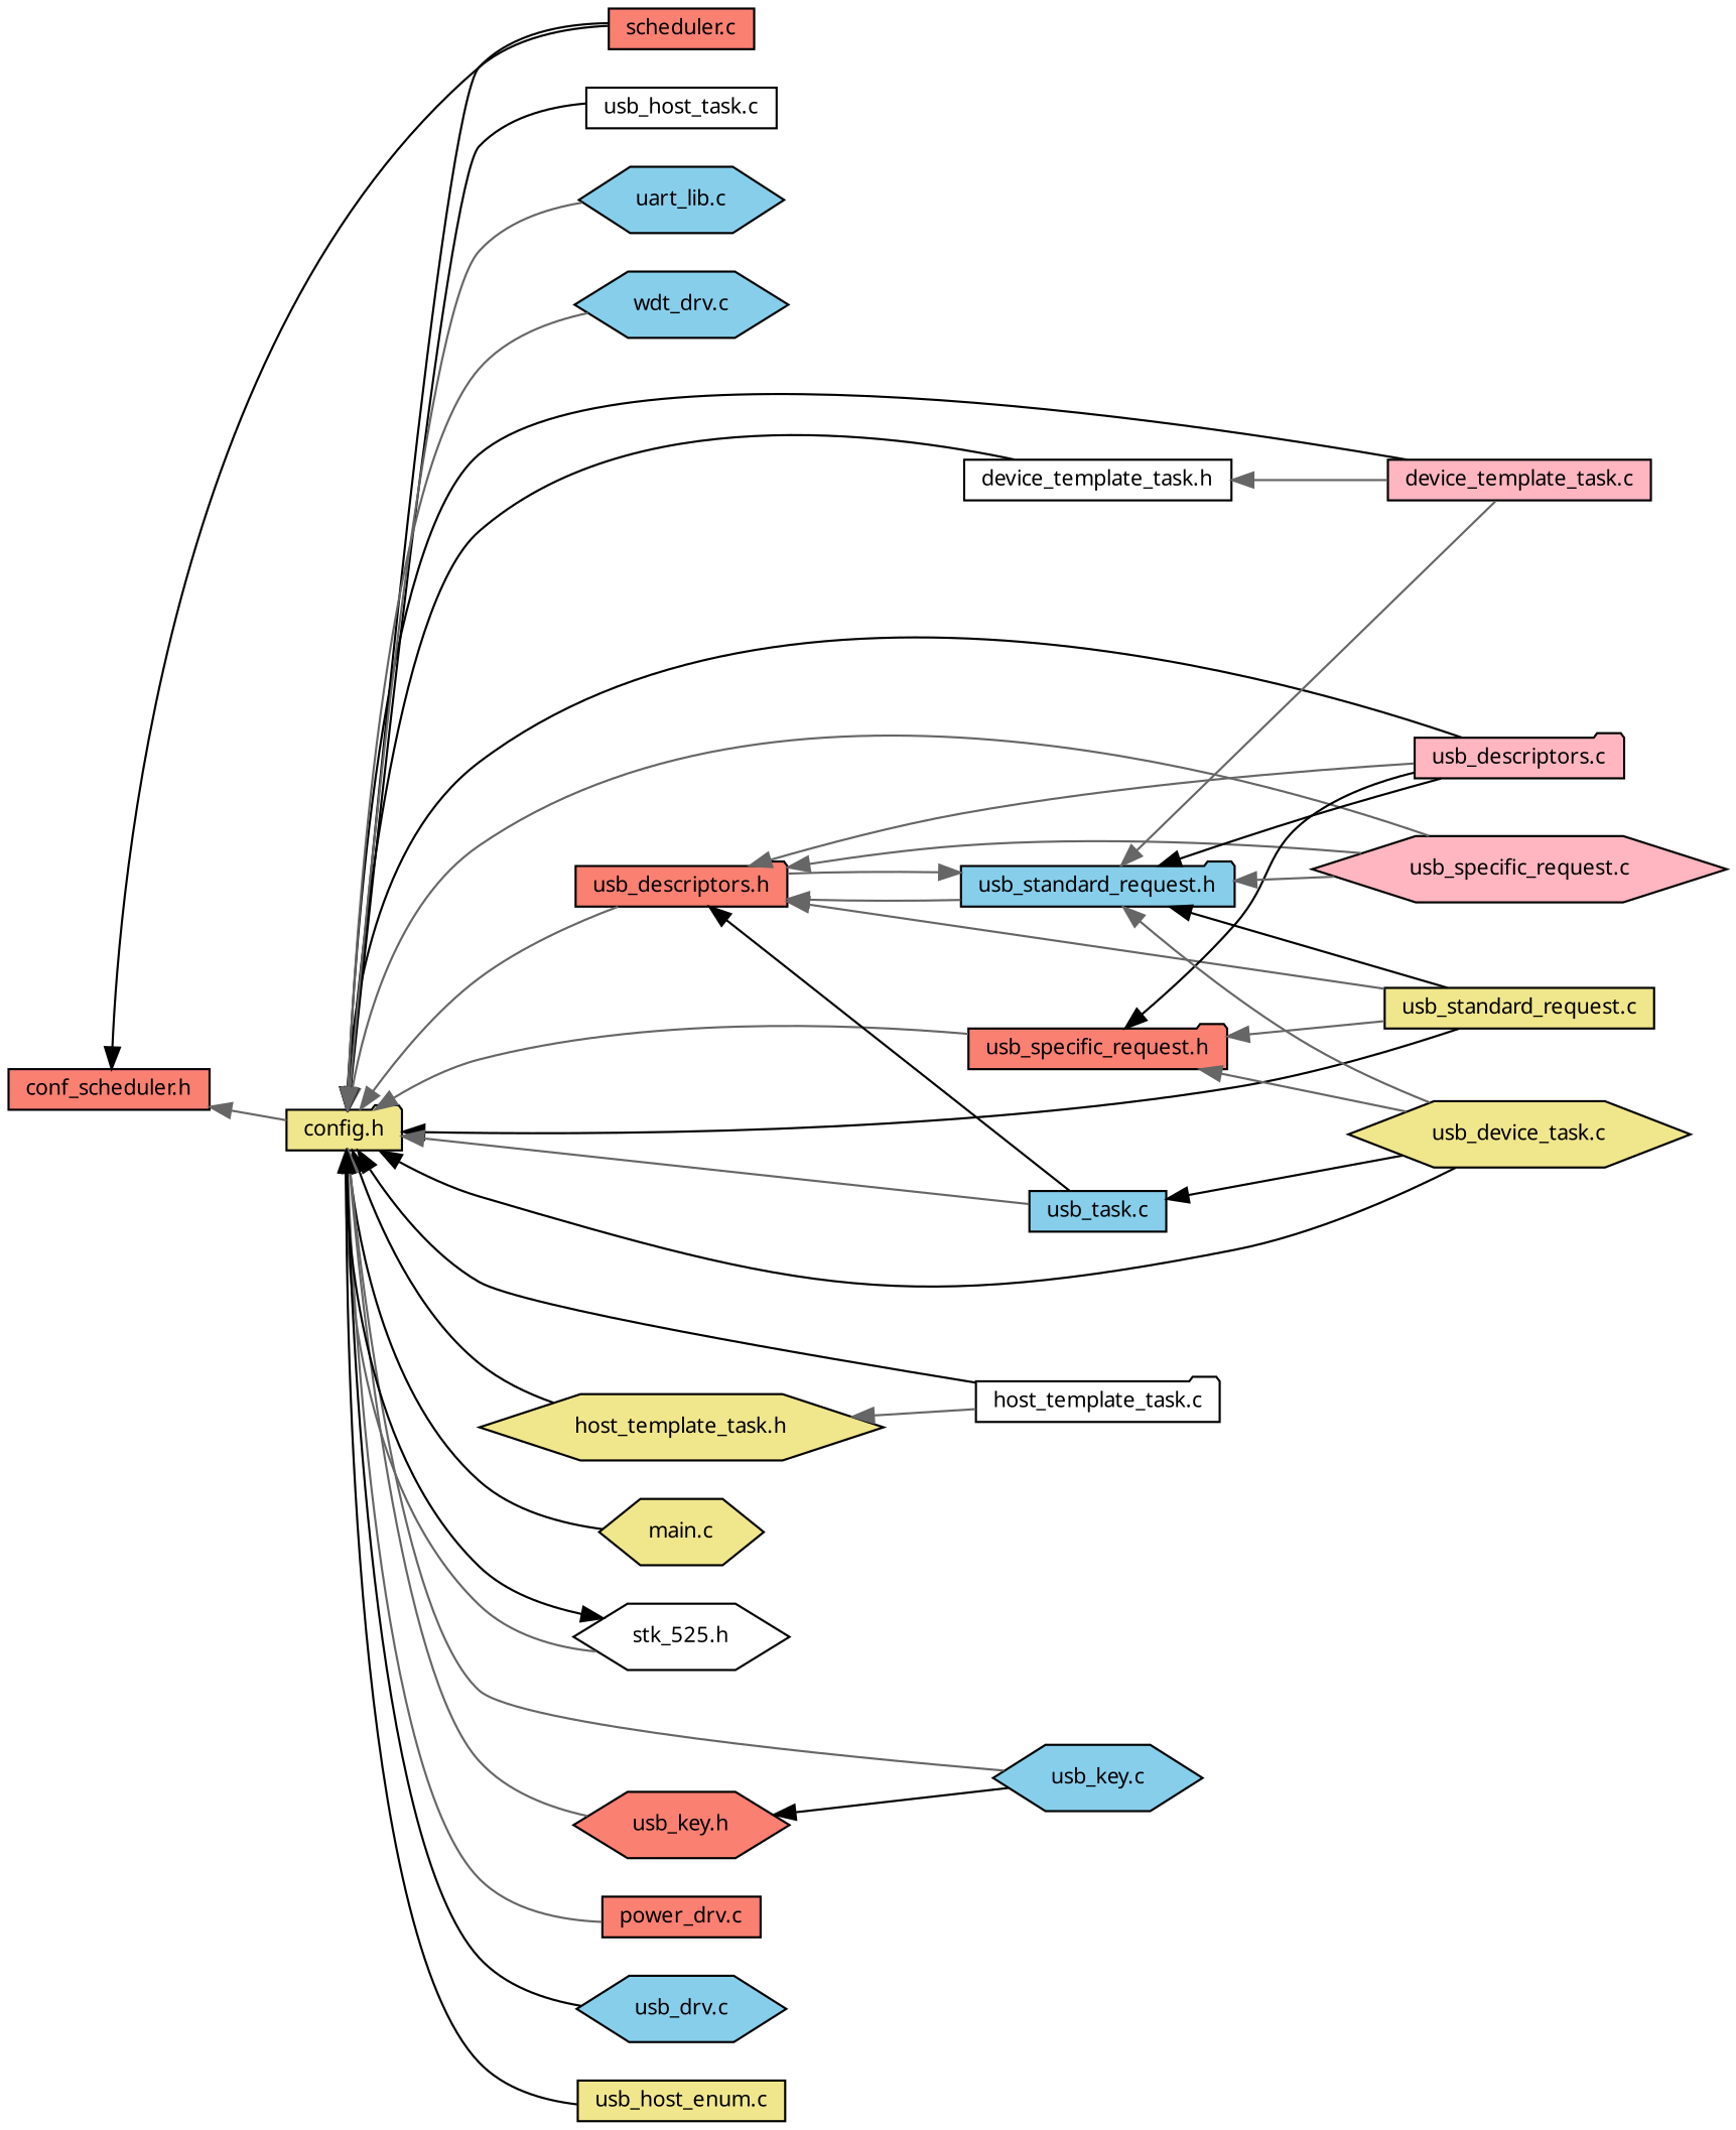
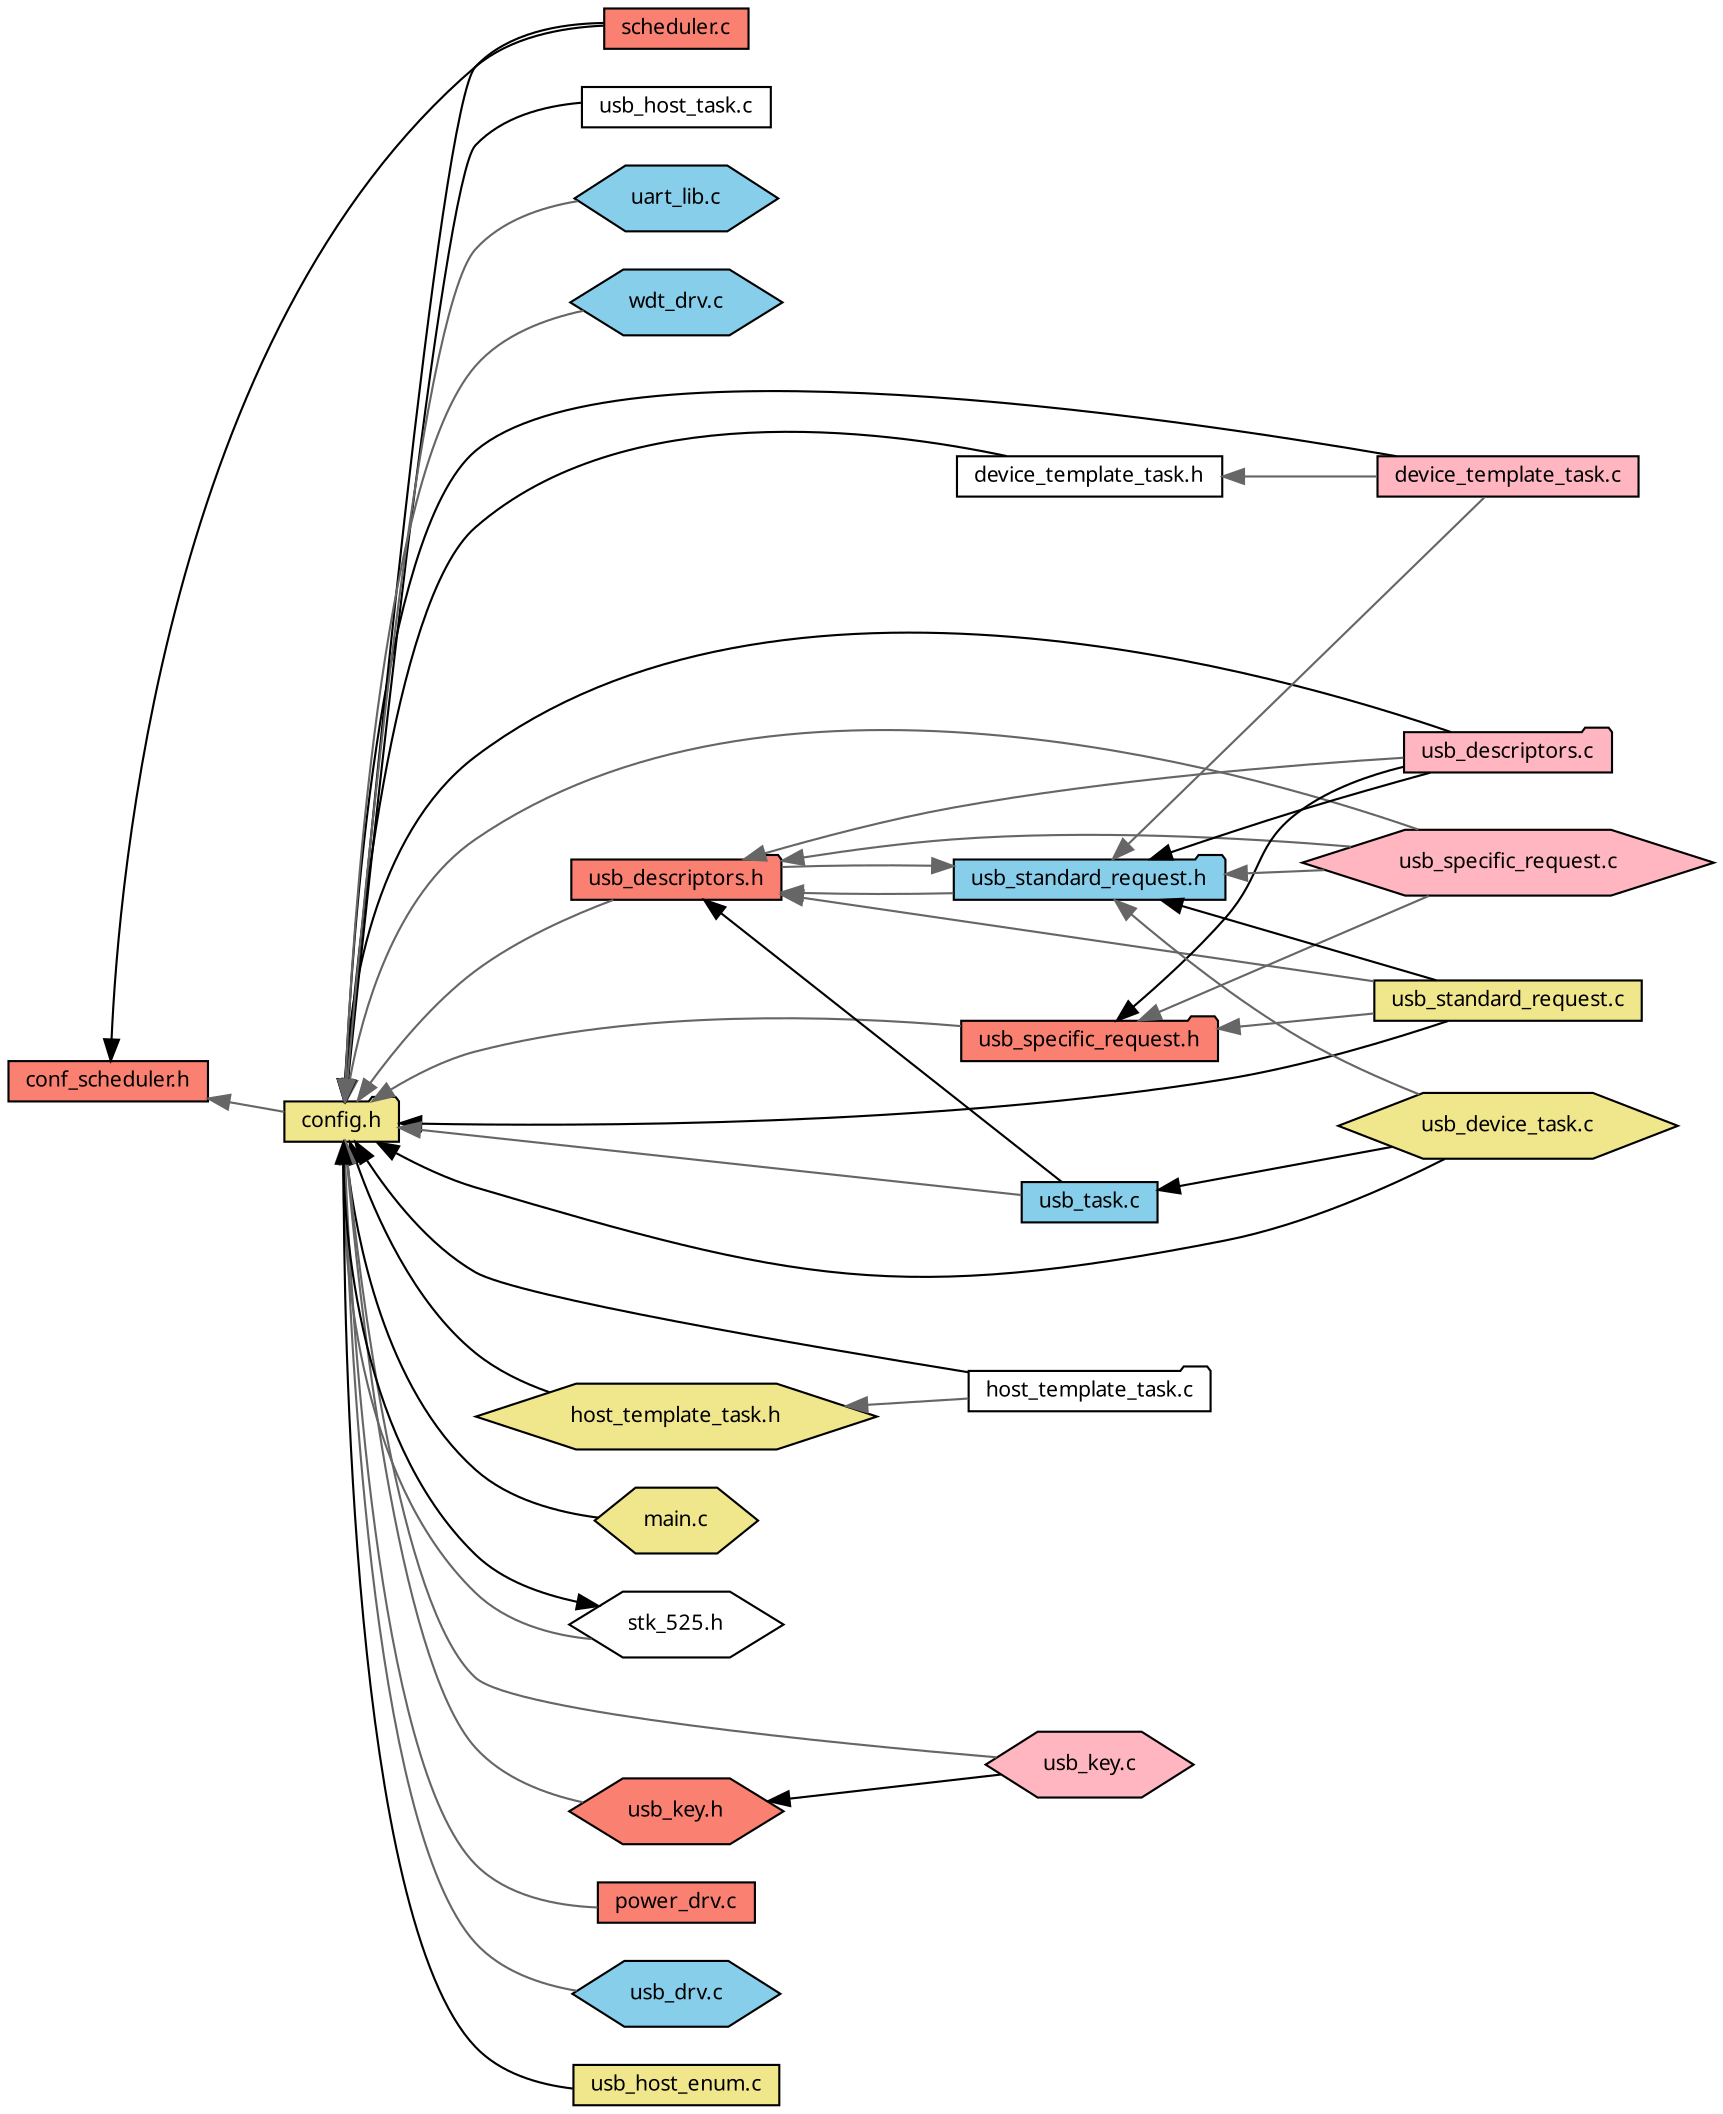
  digraph {
    rankdir=LR
    node [color=black fillcolor=salmon fontname="FreeSans.ttf" fontsize=10 shape=hexagon style=filled]
    edge [color=gray40 dir=back fontname="FreeSans.ttf" fontsize=10 labelfontname="FreeSans.ttf" labelfontsize=10 style=solid]
    n1 [fontcolor=black height=0.2 label="conf_scheduler.h" shape=box width=0.4]
    n2 [fillcolor=khaki height=0.2 label="config.h" shape=folder width=0.4]
    n3 [height=0.2 label="scheduler.c" shape=box width=0.4]
    n4 [fillcolor=lightpink height=0.2 label="device_template_task.c" shape=box width=0.4]
    n5 [fillcolor=white height=0.2 label="device_template_task.h" shape=box width=0.4]
    n6 [height=0.2 label="usb_descriptors.h" shape=folder width=0.4]
    n7 [fillcolor=lightpink height=0.2 label="usb_descriptors.c" shape=folder width=0.4]
    n8 [fillcolor=lightpink height=0.2 label="usb_specific_request.c" width=0.4]
    n9 [fillcolor=khaki height=0.2 label="usb_device_task.c" width=0.4]
    n10 [fillcolor=khaki height=0.2 label="usb_standard_request.c" shape=box width=0.4]
    n11 [fillcolor=skyblue height=0.2 label="usb_task.c" shape=box width=0.4]
    n12 [fillcolor=white height=0.2 label="host_template_task.c" shape=folder width=0.4]
    n13 [fillcolor=khaki height=0.2 label="host_template_task.h" width=0.4]
    n14 [fillcolor=khaki height=0.2 label="main.c" width=0.4]
    n15 [height=0.2 label="usb_specific_request.h" shape=folder width=0.4]
    n16 [fillcolor=white height=0.2 label="stk_525.h" width=0.4]
-   n17 [fillcolor=skyblue height=0.2 label="usb_key.c" width=0.4]
+   n17 [fillcolor=lightpink height=0.2 label="usb_key.c" width=0.4]
    n18 [height=0.2 label="usb_key.h" width=0.4]
    n19 [height=0.2 label="power_drv.c" shape=box width=0.4]
    n20 [fillcolor=skyblue height=0.2 label="usb_drv.c" width=0.4]
    n21 [fillcolor=khaki height=0.2 label="usb_host_enum.c" shape=box width=0.4]
    n22 [fillcolor=white height=0.2 label="usb_host_task.c" shape=box width=0.4]
    n23 [fillcolor=skyblue height=0.2 label="uart_lib.c" width=0.4]
    n24 [fillcolor=skyblue height=0.2 label="wdt_drv.c" width=0.4]
    n25 [fillcolor=skyblue height=0.2 label="usb_standard_request.h" shape=folder width=0.4]
    n1 -> n2
    n1 -> n3 [color=black]
    n2 -> n3 [color=black]
    n2 -> n4 [color=black]
    n2 -> n5 [color=black]
    n2 -> n6
    n2 -> n7 [color=black]
    n2 -> n8
    n2 -> n9 [color=black]
    n2 -> n10 [color=black]
    n2 -> n11
    n2 -> n12 [color=black]
    n2 -> n13 [color=black]
    n2 -> n14 [color=black]
    n2 -> n15
    n2 -> n16
    n2 -> n17
    n2 -> n18
    n2 -> n19
-   n2 -> n20 [color=black]
+   n2 -> n20
    n2 -> n21 [color=black]
    n2 -> n22 [color=black]
    n2 -> n23
    n2 -> n24
    n5 -> n4
    n6 -> n7
    n6 -> n8
    n6 -> n10
    n6 -> n11 [color=black]
    n6 -> n25
    n11 -> n9 [color=black]
    n13 -> n12
    n15 -> n7 [color=black]
-   n15 -> n9
+   n15 -> n8
    n15 -> n10
    n16 -> n2 [color=black]
    n18 -> n17 [color=black]
    n25 -> n4
    n25 -> n6
    n25 -> n7 [color=black]
    n25 -> n8
    n25 -> n9
    n25 -> n10 [color=black]
  }
